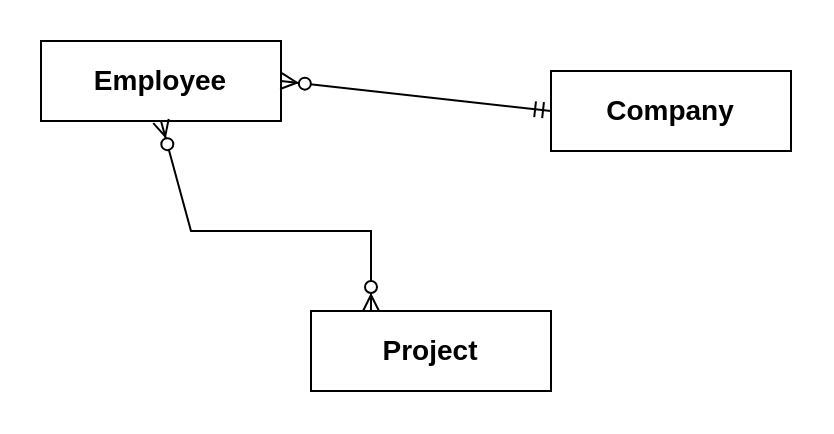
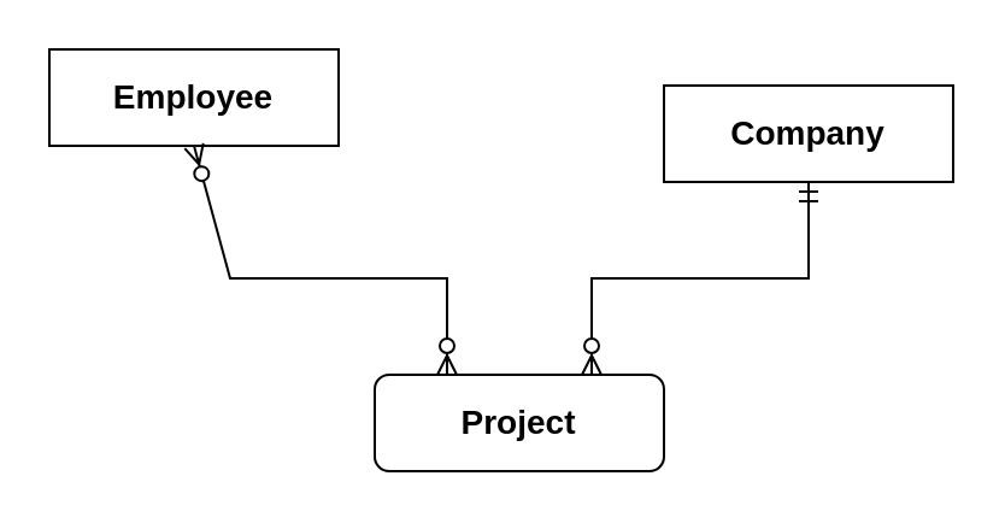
  <mxCell id="0" />
  <mxCell id="1" parent="0" />
  <mxCell id="2" value="Company" style="whiteSpace=wrap;html=1;align=center;fontSize=14;fontStyle=1" parent="1" vertex="1"><mxGeometry x="275" y="35" width="120" height="40" as="geometry" /></mxCell>
- <mxCell id="3" value="Project" style="whiteSpace=wrap;html=1;align=center;fontSize=14;fontStyle=1" parent="1" vertex="1"><mxGeometry x="155" y="155" width="120" height="40" as="geometry" /></mxCell>
+ <mxCell id="3" value="Project" style="whiteSpace=wrap;html=1;align=center;fontSize=14;fontStyle=1;rounded=1;" parent="1" vertex="1"><mxGeometry x="155" y="155" width="120" height="40" as="geometry" /></mxCell>
  <mxCell id="4" value="Employee" style="whiteSpace=wrap;html=1;align=center;fontSize=14;fontStyle=1" parent="1" vertex="1"><mxGeometry x="20" y="20" width="120" height="40" as="geometry" /></mxCell>
  <mxCell id="5" value="" style="fontSize=12;html=1;endArrow=ERzeroToMany;endFill=1;startArrow=ERzeroToMany;rounded=0;entryX=0.25;entryY=0;entryDx=0;entryDy=0;exitX=0.5;exitY=1;exitDx=0;exitDy=0;" parent="1" source="4" target="3" edge="1"><mxGeometry width="100" height="100" relative="1" as="geometry"><mxPoint x="105" y="445" as="sourcePoint" /><mxPoint x="205" y="345" as="targetPoint" /><Array as="points"><mxPoint x="95" y="115" /><mxPoint x="185" y="115" /></Array></mxGeometry></mxCell>
- <mxCell id="7" value="" style="fontSize=12;html=1;endArrow=ERzeroToMany;startArrow=ERmandOne;rounded=0;entryX=1;entryY=0.5;entryDx=0;entryDy=0;exitX=0;exitY=0.5;exitDx=0;exitDy=0;" parent="1" source="2" target="4" edge="1"><mxGeometry width="100" height="100" relative="1" as="geometry"><mxPoint x="245" y="-15" as="sourcePoint" /><mxPoint x="305" y="85" as="targetPoint" /></mxGeometry></mxCell>
+ <mxCell id="6" value="" style="fontSize=12;html=1;endArrow=ERzeroToMany;startArrow=ERmandOne;rounded=0;entryX=0.75;entryY=0;entryDx=0;entryDy=0;exitX=0.5;exitY=1;exitDx=0;exitDy=0;" parent="1" source="2" target="3" edge="1"><mxGeometry width="100" height="100" relative="1" as="geometry"><mxPoint x="205" y="525" as="sourcePoint" /><mxPoint x="305" y="425" as="targetPoint" /><Array as="points"><mxPoint x="335" y="115" /><mxPoint x="245" y="115" /></Array></mxGeometry></mxCell>
